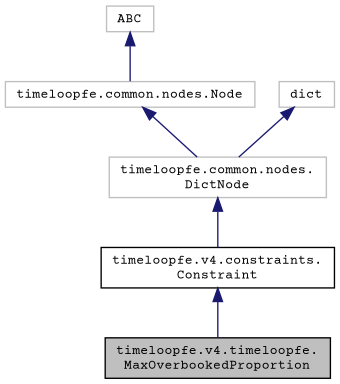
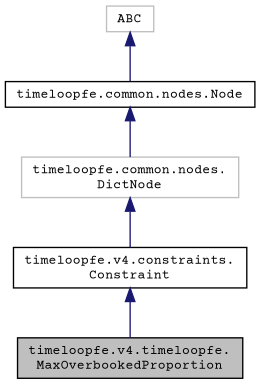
  digraph {
    fontname="Courier Prime"
    node [color=black fillcolor=white fontname="Courier Prime" fontsize=10 shape=record style=filled]
    edge [color=midnightblue dir=back fontname="Courier Prime" fontsize=10 labelfontname=Helvetica labelfontsize=10 style=solid]
    n1 [fillcolor=grey75 fontcolor=black height=0.2 label="timeloopfe.v4.timeloopfe.\lMaxOverbookedProportion" width=0.4]
    n2 [height=0.2 label="timeloopfe.v4.constraints.\lConstraint" width=0.4]
    n3 [color=grey75 height=0.2 label="timeloopfe.common.nodes.\lDictNode" width=0.4]
-   n4 [color=grey75 height=0.2 label="timeloopfe.common.nodes.Node" width=0.4]
+   n4 [height=0.2 label="timeloopfe.common.nodes.Node" width=0.4]
    n5 [color=grey75 height=0.2 label=ABC width=0.4]
-   n6 [color=grey75 height=0.2 label=dict width=0.4]
    n2 -> n1
    n3 -> n2
    n4 -> n3
    n5 -> n4
-   n6 -> n3
  }
